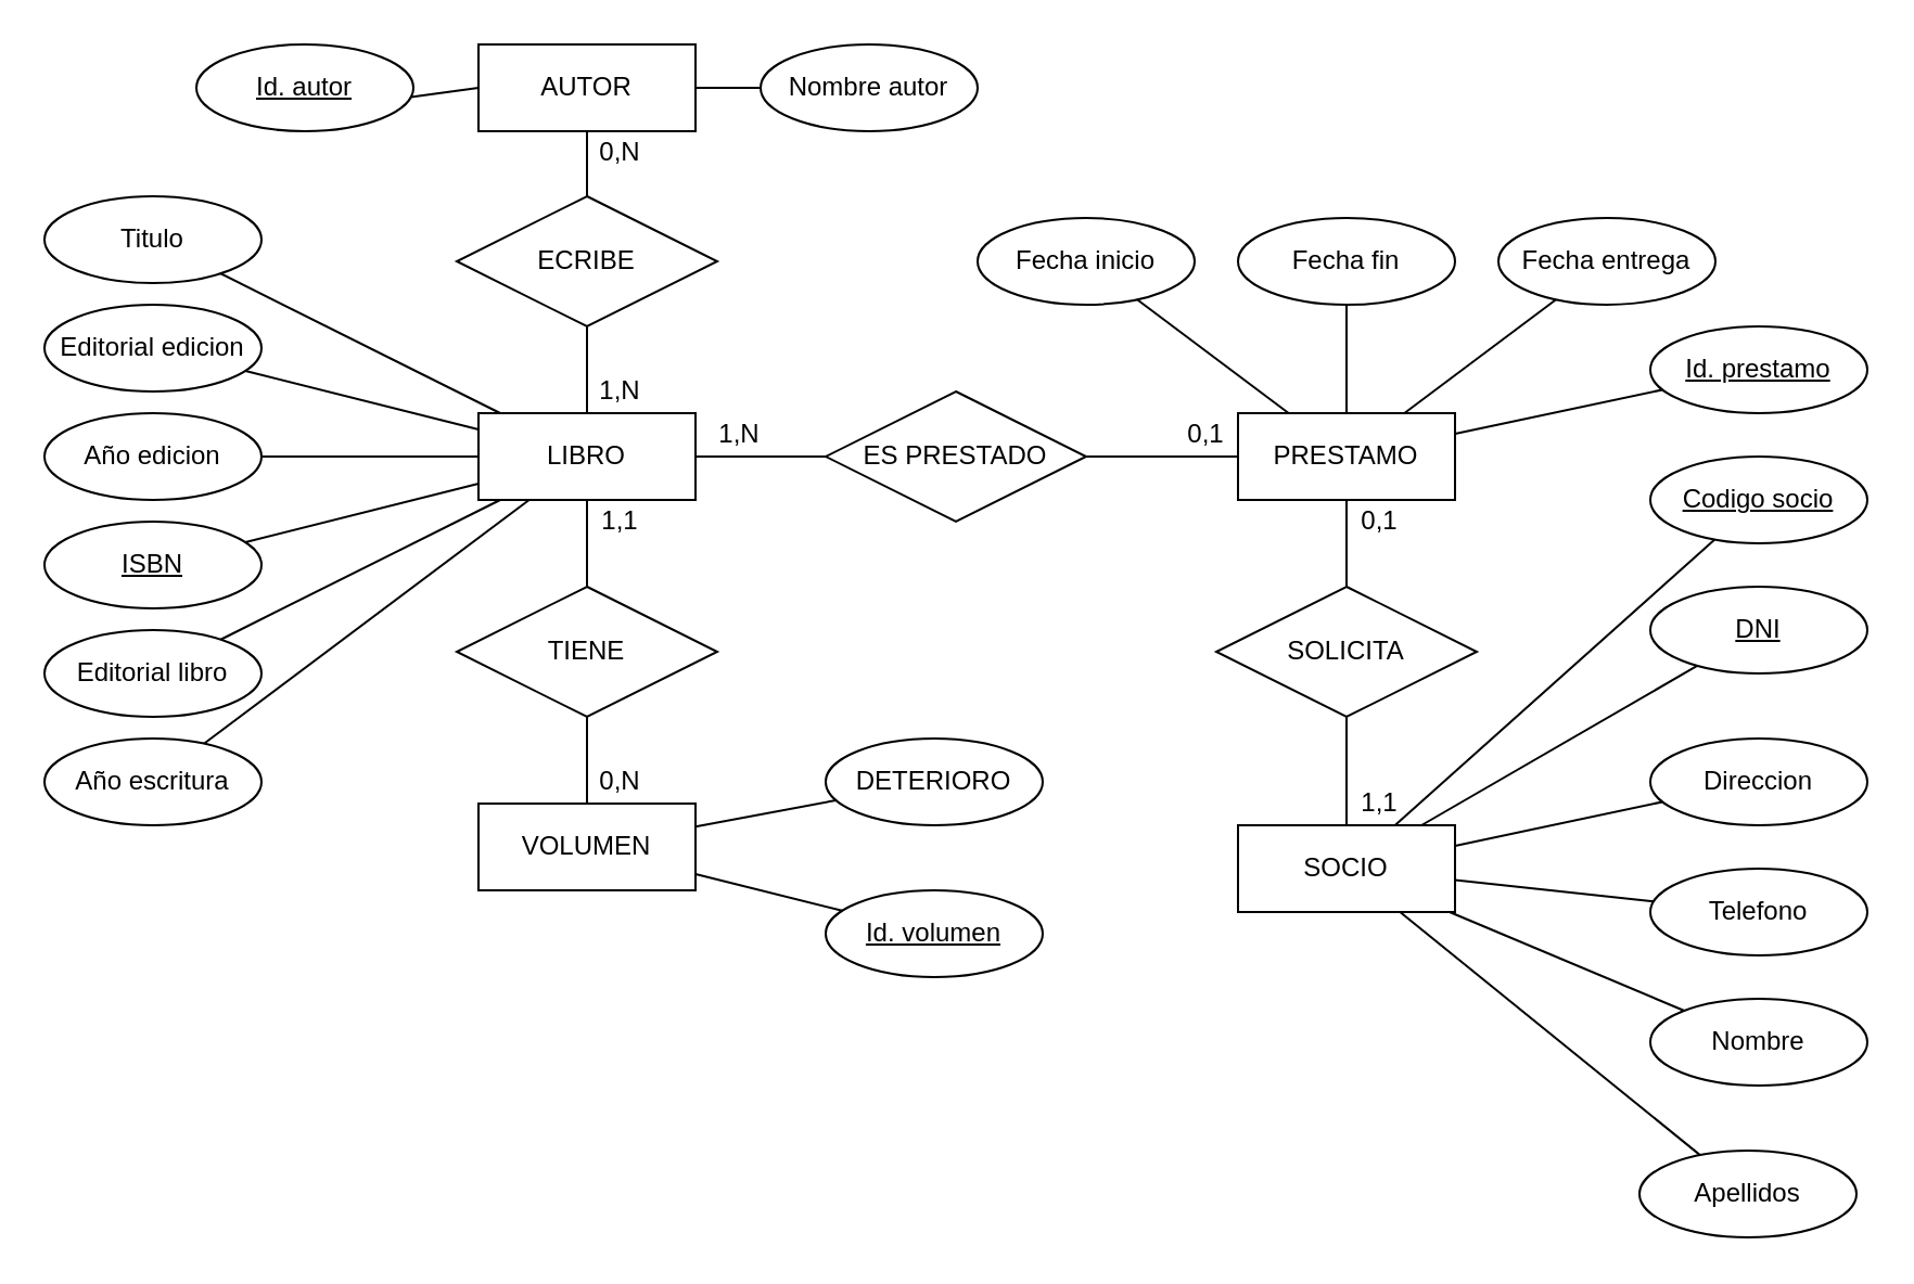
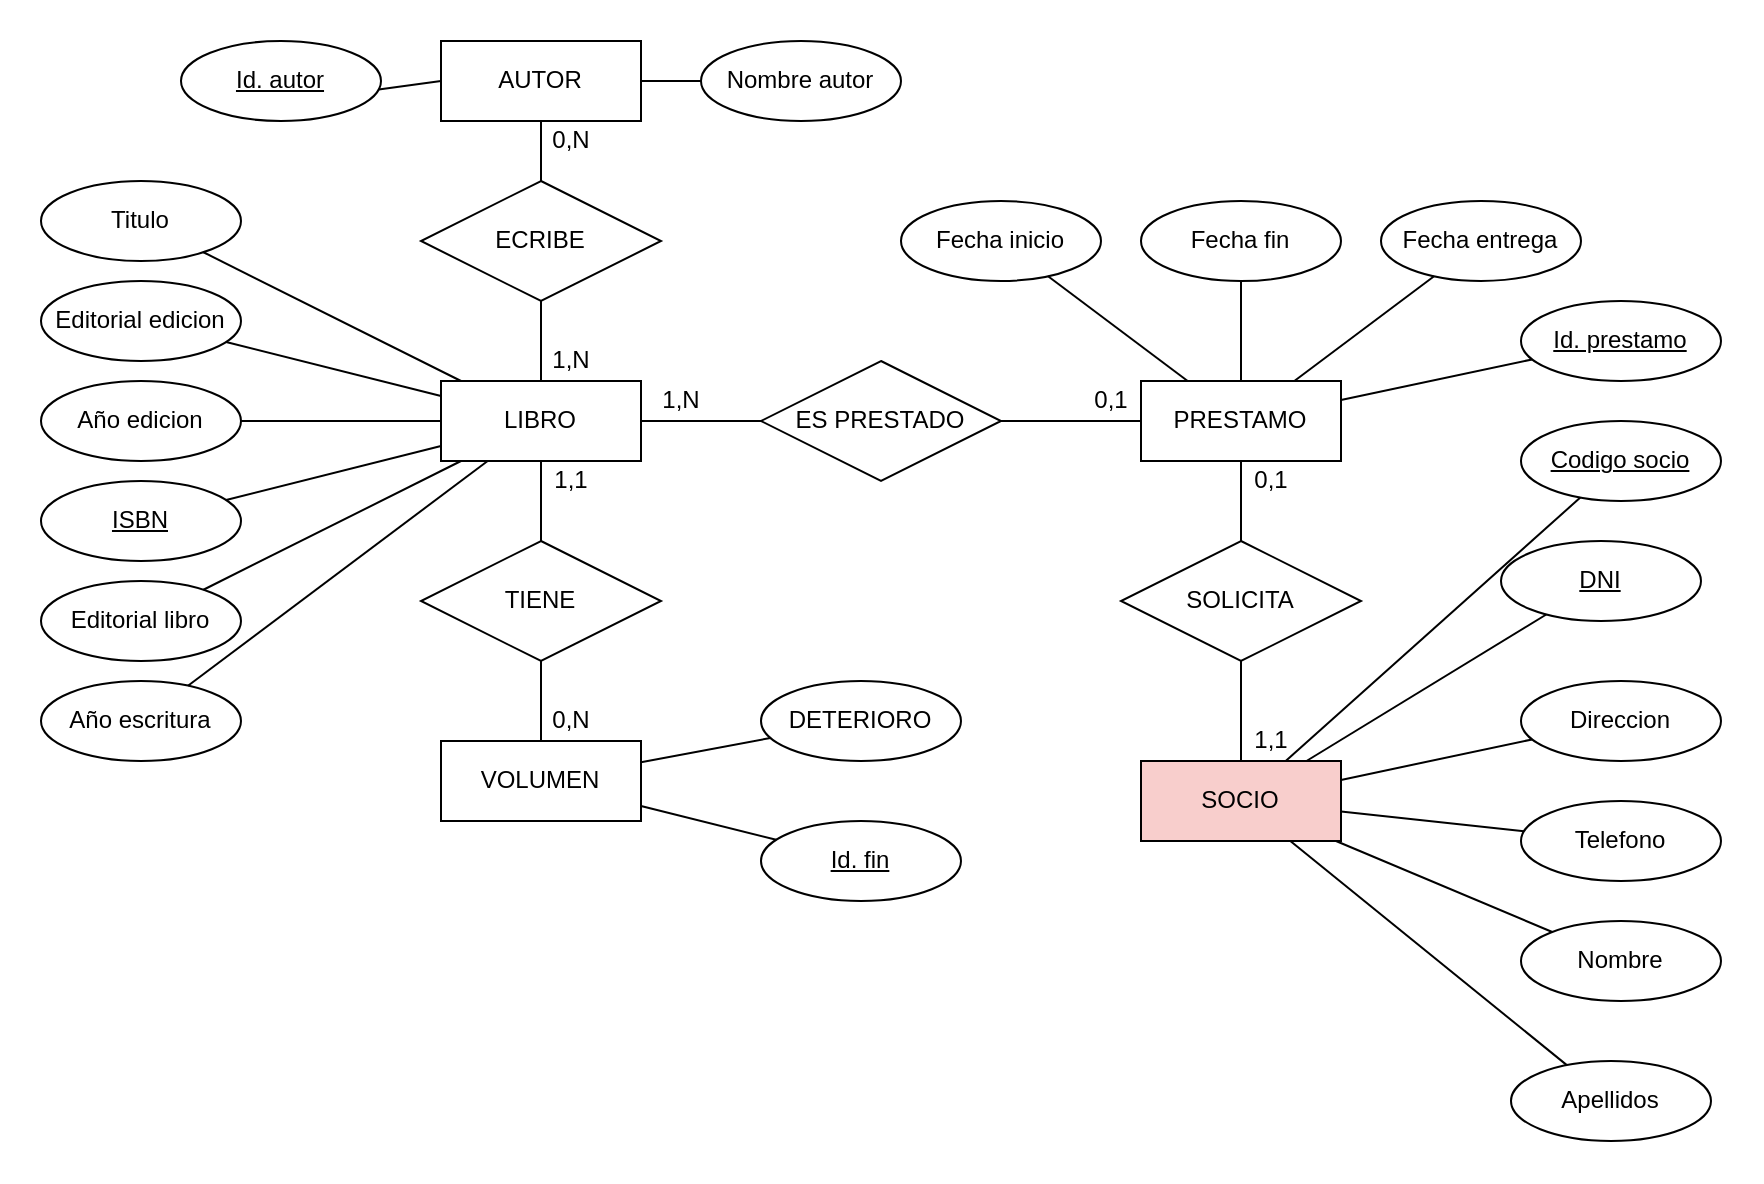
  <mxCell id="0" />
  <mxCell id="1" parent="0" />
- <mxCell id="2" value="SOCIO" style="whiteSpace=wrap;html=1;align=center;" parent="1" vertex="1"><mxGeometry x="570" y="380" width="100" height="40" as="geometry" /></mxCell>
+ <mxCell id="2" value="SOCIO" style="whiteSpace=wrap;html=1;align=center;fillColor=#f8cecc;" parent="1" vertex="1"><mxGeometry x="570" y="380" width="100" height="40" as="geometry" /></mxCell>
  <mxCell id="3" value="VOLUMEN" style="whiteSpace=wrap;html=1;align=center;" parent="1" vertex="1"><mxGeometry x="220" y="370" width="100" height="40" as="geometry" /></mxCell>
  <mxCell id="4" value="LIBRO" style="whiteSpace=wrap;html=1;align=center;" parent="1" vertex="1"><mxGeometry x="220" width="100" height="40" as="geometry" y="190" /></mxCell>
  <mxCell id="5" value="Direccion" style="ellipse;whiteSpace=wrap;html=1;align=center;" parent="1" vertex="1"><mxGeometry x="760" y="340" width="100" height="40" as="geometry" /></mxCell>
- <mxCell id="6" value="&lt;u&gt;DNI&lt;/u&gt;" style="ellipse;whiteSpace=wrap;html=1;align=center;" parent="1" vertex="1"><mxGeometry x="760" y="270" width="100" height="40" as="geometry" /></mxCell>
+ <mxCell id="6" value="&lt;u&gt;DNI&lt;/u&gt;" style="ellipse;whiteSpace=wrap;html=1;align=center;" parent="1" vertex="1"><mxGeometry x="750" y="270" width="100" height="40" as="geometry" /></mxCell>
  <mxCell id="7" value="&lt;u&gt;Codigo socio&lt;/u&gt;" style="ellipse;whiteSpace=wrap;html=1;align=center;" parent="1" vertex="1"><mxGeometry x="760" y="210" width="100" height="40" as="geometry" /></mxCell>
  <mxCell id="8" value="Telefono" style="ellipse;whiteSpace=wrap;html=1;align=center;" parent="1" vertex="1"><mxGeometry x="760" y="400" width="100" height="40" as="geometry" /></mxCell>
  <mxCell id="9" value="Nombre" style="ellipse;whiteSpace=wrap;html=1;align=center;" parent="1" vertex="1"><mxGeometry x="760" y="460" width="100" height="40" as="geometry" /></mxCell>
  <mxCell id="10" value="Apellidos" style="ellipse;whiteSpace=wrap;html=1;align=center;" parent="1" vertex="1"><mxGeometry x="755" y="530" width="100" height="40" as="geometry" /></mxCell>
  <mxCell id="11" value="Año escritura" style="ellipse;whiteSpace=wrap;html=1;align=center;" parent="1" vertex="1"><mxGeometry x="20" y="340" width="100" height="40" as="geometry" /></mxCell>
  <mxCell id="12" value="Año edicion" style="ellipse;whiteSpace=wrap;html=1;align=center;" parent="1" vertex="1"><mxGeometry x="20" width="100" height="40" as="geometry" y="190" /></mxCell>
  <mxCell id="13" value="&lt;u&gt;ISBN&lt;/u&gt;" style="ellipse;whiteSpace=wrap;html=1;align=center;" parent="1" vertex="1"><mxGeometry x="20" y="240" width="100" height="40" as="geometry" /></mxCell>
  <mxCell id="14" value="Editorial edicion" style="ellipse;whiteSpace=wrap;html=1;align=center;" parent="1" vertex="1"><mxGeometry x="20" y="140" width="100" height="40" as="geometry" /></mxCell>
  <mxCell id="15" value="Titulo" style="ellipse;whiteSpace=wrap;html=1;align=center;" parent="1" vertex="1"><mxGeometry x="20" y="90" width="100" height="40" as="geometry" /></mxCell>
  <mxCell id="16" value="Editorial libro" style="ellipse;whiteSpace=wrap;html=1;align=center;" parent="1" vertex="1"><mxGeometry x="20" y="290" width="100" height="40" as="geometry" /></mxCell>
  <mxCell id="17" value="ES PRESTADO" style="shape=rhombus;perimeter=rhombusPerimeter;whiteSpace=wrap;html=1;align=center;" parent="1" vertex="1"><mxGeometry x="380" y="180" width="120" height="60" as="geometry" /></mxCell>
  <mxCell id="18" value="TIENE" style="shape=rhombus;perimeter=rhombusPerimeter;whiteSpace=wrap;html=1;align=center;" parent="1" vertex="1"><mxGeometry x="210" y="270" width="120" height="60" as="geometry" /></mxCell>
  <mxCell id="19" value="DETERIORO" style="ellipse;whiteSpace=wrap;html=1;align=center;" parent="1" vertex="1"><mxGeometry x="380" y="340" width="100" height="40" as="geometry" /></mxCell>
  <mxCell id="20" value="PRESTAMO" style="whiteSpace=wrap;html=1;align=center;" parent="1" vertex="1"><mxGeometry x="570" width="100" height="40" as="geometry" y="190" /></mxCell>
  <mxCell id="21" value="Fecha inicio" style="ellipse;whiteSpace=wrap;html=1;align=center;" parent="1" vertex="1"><mxGeometry x="450" y="100" width="100" height="40" as="geometry" /></mxCell>
  <mxCell id="22" value="Fecha fin" style="ellipse;whiteSpace=wrap;html=1;align=center;" parent="1" vertex="1"><mxGeometry x="570" y="100" width="100" height="40" as="geometry" /></mxCell>
  <mxCell id="23" value="Fecha entrega" style="ellipse;whiteSpace=wrap;html=1;align=center;" parent="1" vertex="1"><mxGeometry x="690" y="100" width="100" height="40" as="geometry" /></mxCell>
  <mxCell id="24" value="" style="endArrow=none;html=1;rounded=0;" parent="1" source="17" target="4" edge="1"><mxGeometry relative="1" as="geometry"><mxPoint x="360" y="60" as="sourcePoint" /><mxPoint x="420" y="60" as="targetPoint" /></mxGeometry></mxCell>
  <mxCell id="25" value="" style="endArrow=none;html=1;rounded=0;" parent="1" source="17" target="20" edge="1"><mxGeometry relative="1" as="geometry"><mxPoint x="480.004" y="229.412" as="sourcePoint" /><mxPoint x="471.18" y="230" as="targetPoint" /></mxGeometry></mxCell>
  <mxCell id="26" value="" style="endArrow=none;html=1;rounded=0;" parent="1" source="4" target="18" edge="1"><mxGeometry relative="1" as="geometry"><mxPoint x="380" y="80" as="sourcePoint" /><mxPoint x="440" y="80" as="targetPoint" /></mxGeometry></mxCell>
  <mxCell id="27" value="" style="endArrow=none;html=1;rounded=0;" parent="1" source="3" target="18" edge="1"><mxGeometry relative="1" as="geometry"><mxPoint x="390" y="90" as="sourcePoint" /><mxPoint x="450" y="90" as="targetPoint" /></mxGeometry></mxCell>
  <mxCell id="28" value="" style="endArrow=none;html=1;rounded=0;" parent="1" source="11" target="4" edge="1"><mxGeometry relative="1" as="geometry"><mxPoint x="400" y="100" as="sourcePoint" /><mxPoint x="460" y="100" as="targetPoint" /></mxGeometry></mxCell>
  <mxCell id="29" value="" style="endArrow=none;html=1;rounded=0;" parent="1" source="15" target="4" edge="1"><mxGeometry relative="1" as="geometry"><mxPoint x="410" y="110" as="sourcePoint" /><mxPoint x="470" y="110" as="targetPoint" /></mxGeometry></mxCell>
  <mxCell id="30" value="" style="endArrow=none;html=1;rounded=0;" parent="1" source="14" target="4" edge="1"><mxGeometry relative="1" as="geometry"><mxPoint x="420" y="120" as="sourcePoint" /><mxPoint x="480" y="120" as="targetPoint" /></mxGeometry></mxCell>
  <mxCell id="31" value="" style="endArrow=none;html=1;rounded=0;" parent="1" source="12" target="4" edge="1"><mxGeometry relative="1" as="geometry"><mxPoint x="440" y="140" as="sourcePoint" /><mxPoint x="500" y="140" as="targetPoint" /></mxGeometry></mxCell>
  <mxCell id="32" value="" style="endArrow=none;html=1;rounded=0;" parent="1" source="13" target="4" edge="1"><mxGeometry relative="1" as="geometry"><mxPoint x="450" y="150" as="sourcePoint" /><mxPoint x="510" y="150" as="targetPoint" /></mxGeometry></mxCell>
  <mxCell id="33" value="" style="endArrow=none;html=1;rounded=0;" parent="1" source="16" target="4" edge="1"><mxGeometry relative="1" as="geometry"><mxPoint x="460" y="160" as="sourcePoint" /><mxPoint x="520" y="160" as="targetPoint" /></mxGeometry></mxCell>
  <mxCell id="34" value="" style="endArrow=none;html=1;rounded=0;" parent="1" source="3" target="19" edge="1"><mxGeometry relative="1" as="geometry"><mxPoint x="470" y="170" as="sourcePoint" /><mxPoint x="530" y="170" as="targetPoint" /></mxGeometry></mxCell>
  <mxCell id="35" value="" style="endArrow=none;html=1;rounded=0;" parent="1" source="7" target="2" edge="1"><mxGeometry relative="1" as="geometry"><mxPoint x="480" y="370" as="sourcePoint" /><mxPoint x="540" y="370" as="targetPoint" /></mxGeometry></mxCell>
  <mxCell id="36" value="" style="endArrow=none;html=1;rounded=0;" parent="1" source="6" target="2" edge="1"><mxGeometry relative="1" as="geometry"><mxPoint x="490" y="380" as="sourcePoint" /><mxPoint x="550" y="380" as="targetPoint" /></mxGeometry></mxCell>
  <mxCell id="37" value="" style="endArrow=none;html=1;rounded=0;" parent="1" source="5" target="2" edge="1"><mxGeometry relative="1" as="geometry"><mxPoint x="500" y="390" as="sourcePoint" /><mxPoint x="560" y="390" as="targetPoint" /></mxGeometry></mxCell>
  <mxCell id="38" value="" style="endArrow=none;html=1;rounded=0;" parent="1" source="8" target="2" edge="1"><mxGeometry relative="1" as="geometry"><mxPoint x="510" y="400" as="sourcePoint" /><mxPoint x="570" y="400" as="targetPoint" /></mxGeometry></mxCell>
  <mxCell id="39" value="" style="endArrow=none;html=1;rounded=0;" parent="1" source="9" target="2" edge="1"><mxGeometry relative="1" as="geometry"><mxPoint x="520" y="410" as="sourcePoint" /><mxPoint x="580" y="410" as="targetPoint" /></mxGeometry></mxCell>
  <mxCell id="40" value="" style="endArrow=none;html=1;rounded=0;" parent="1" source="10" target="2" edge="1"><mxGeometry relative="1" as="geometry"><mxPoint x="530" y="420" as="sourcePoint" /><mxPoint x="590" y="420" as="targetPoint" /></mxGeometry></mxCell>
  <mxCell id="41" value="" style="endArrow=none;html=1;rounded=0;" parent="1" source="20" target="21" edge="1"><mxGeometry relative="1" as="geometry"><mxPoint x="540" y="430" as="sourcePoint" /><mxPoint x="600" y="430" as="targetPoint" /></mxGeometry></mxCell>
  <mxCell id="42" value="" style="endArrow=none;html=1;rounded=0;" parent="1" source="22" target="20" edge="1"><mxGeometry relative="1" as="geometry"><mxPoint x="550" y="440" as="sourcePoint" /><mxPoint x="610" y="440" as="targetPoint" /></mxGeometry></mxCell>
  <mxCell id="43" value="" style="endArrow=none;html=1;rounded=0;" parent="1" source="23" target="20" edge="1"><mxGeometry relative="1" as="geometry"><mxPoint x="560" y="450" as="sourcePoint" /><mxPoint x="620" y="450" as="targetPoint" /></mxGeometry></mxCell>
  <mxCell id="44" value="1,1" style="text;html=1;align=center;verticalAlign=middle;resizable=0;points=[];autosize=1;strokeColor=none;fillColor=none;" parent="1" vertex="1"><mxGeometry x="270" y="230" width="30" height="20" as="geometry" /></mxCell>
  <mxCell id="45" value="0,N" style="text;html=1;align=center;verticalAlign=middle;resizable=0;points=[];autosize=1;strokeColor=none;fillColor=none;" parent="1" vertex="1"><mxGeometry x="270" y="350" width="30" height="20" as="geometry" /></mxCell>
  <mxCell id="46" value="0,1" style="text;html=1;align=center;verticalAlign=middle;resizable=0;points=[];autosize=1;strokeColor=none;fillColor=none;" parent="1" vertex="1"><mxGeometry x="540" width="30" height="20" as="geometry" y="190" /></mxCell>
  <mxCell id="47" value="&lt;u&gt;Id. prestamo&lt;/u&gt;" style="ellipse;whiteSpace=wrap;html=1;align=center;" parent="1" vertex="1"><mxGeometry x="760" y="150" width="100" height="40" as="geometry" /></mxCell>
  <mxCell id="48" value="" style="endArrow=none;html=1;rounded=0;" parent="1" source="47" target="20" edge="1"><mxGeometry relative="1" as="geometry"><mxPoint x="580" y="470" as="sourcePoint" /><mxPoint x="640" y="470" as="targetPoint" /></mxGeometry></mxCell>
- <mxCell id="49" value="&lt;u&gt;Id. volumen&lt;/u&gt;" style="ellipse;whiteSpace=wrap;html=1;align=center;" parent="1" vertex="1"><mxGeometry x="380" y="410" width="100" height="40" as="geometry" /></mxCell>
+ <mxCell id="49" value="&lt;u&gt;Id. fin&lt;/u&gt;" style="ellipse;whiteSpace=wrap;html=1;align=center;" parent="1" vertex="1"><mxGeometry x="380" y="410" width="100" height="40" as="geometry" /></mxCell>
  <mxCell id="50" value="" style="endArrow=none;html=1;rounded=0;" parent="1" source="3" target="49" edge="1"><mxGeometry relative="1" as="geometry"><mxPoint x="330" y="381.25" as="sourcePoint" /><mxPoint x="403.523" y="353.679" as="targetPoint" /></mxGeometry></mxCell>
  <mxCell id="51" value="SOLICITA" style="shape=rhombus;perimeter=rhombusPerimeter;whiteSpace=wrap;html=1;align=center;" parent="1" vertex="1"><mxGeometry x="560" y="270" width="120" height="60" as="geometry" /></mxCell>
  <mxCell id="52" value="" style="endArrow=none;html=1;rounded=0;" parent="1" source="51" target="20" edge="1"><mxGeometry relative="1" as="geometry"><mxPoint x="480" y="295" as="sourcePoint" /><mxPoint x="590" y="240" as="targetPoint" /></mxGeometry></mxCell>
  <mxCell id="53" value="" style="endArrow=none;html=1;rounded=0;" parent="1" source="2" target="51" edge="1"><mxGeometry relative="1" as="geometry"><mxPoint x="490" y="305" as="sourcePoint" /><mxPoint x="600" y="250" as="targetPoint" /></mxGeometry></mxCell>
  <mxCell id="54" value="1,N" style="text;html=1;align=center;verticalAlign=middle;resizable=0;points=[];autosize=1;strokeColor=none;fillColor=none;" parent="1" vertex="1"><mxGeometry x="325" width="30" height="20" as="geometry" y="190" /></mxCell>
  <mxCell id="55" value="0,1" style="text;html=1;align=center;verticalAlign=middle;resizable=0;points=[];autosize=1;strokeColor=none;fillColor=none;" parent="1" vertex="1"><mxGeometry x="620" y="230" width="30" height="20" as="geometry" /></mxCell>
  <mxCell id="56" value="1,1" style="text;html=1;align=center;verticalAlign=middle;resizable=0;points=[];autosize=1;strokeColor=none;fillColor=none;" parent="1" vertex="1"><mxGeometry x="620" y="360" width="30" height="20" as="geometry" /></mxCell>
  <mxCell id="57" value="Nombre autor" style="ellipse;whiteSpace=wrap;html=1;align=center;" vertex="1" parent="1"><mxGeometry x="350" y="20" width="100" height="40" as="geometry" /></mxCell>
  <mxCell id="58" value="AUTOR" style="whiteSpace=wrap;html=1;align=center;" vertex="1" parent="1"><mxGeometry x="220" y="20" width="100" height="40" as="geometry" /></mxCell>
  <mxCell id="59" value="ECRIBE" style="shape=rhombus;perimeter=rhombusPerimeter;whiteSpace=wrap;html=1;align=center;" vertex="1" parent="1"><mxGeometry x="210" y="90" width="120" height="60" as="geometry" /></mxCell>
  <mxCell id="60" style="edgeStyle=orthogonalEdgeStyle;rounded=0;orthogonalLoop=1;jettySize=auto;html=1;exitX=0.5;exitY=1;exitDx=0;exitDy=0;" edge="1" parent="1" source="58" target="58"><mxGeometry relative="1" as="geometry" /></mxCell>
  <mxCell id="61" value="&lt;u&gt;Id. autor&lt;/u&gt;" style="ellipse;whiteSpace=wrap;html=1;align=center;" vertex="1" parent="1"><mxGeometry x="90" y="20" width="100" height="40" as="geometry" /></mxCell>
  <mxCell id="62" value="" style="endArrow=none;html=1;rounded=0;" edge="1" parent="1" source="59" target="4"><mxGeometry relative="1" as="geometry"><mxPoint x="111.235" y="135.617" as="sourcePoint" /><mxPoint x="240" y="200" as="targetPoint" /></mxGeometry></mxCell>
  <mxCell id="63" value="" style="endArrow=none;html=1;rounded=0;" edge="1" parent="1" source="59" target="58"><mxGeometry relative="1" as="geometry"><mxPoint x="121.235" y="145.617" as="sourcePoint" /><mxPoint x="250" y="210" as="targetPoint" /></mxGeometry></mxCell>
  <mxCell id="64" value="" style="endArrow=none;html=1;rounded=0;" edge="1" parent="1" source="58" target="57"><mxGeometry relative="1" as="geometry"><mxPoint x="131.235" y="155.617" as="sourcePoint" /><mxPoint x="260" y="220" as="targetPoint" /></mxGeometry></mxCell>
  <mxCell id="65" value="" style="endArrow=none;html=1;rounded=0;" edge="1" parent="1" source="61" target="58"><mxGeometry relative="1" as="geometry"><mxPoint x="141.235" y="165.617" as="sourcePoint" /><mxPoint x="270" y="230" as="targetPoint" /></mxGeometry></mxCell>
  <mxCell id="66" value="0,N" style="text;html=1;align=center;verticalAlign=middle;resizable=0;points=[];autosize=1;strokeColor=none;fillColor=none;" vertex="1" parent="1"><mxGeometry x="270" y="60" width="30" height="20" as="geometry" /></mxCell>
  <mxCell id="67" value="1,N" style="text;html=1;align=center;verticalAlign=middle;resizable=0;points=[];autosize=1;strokeColor=none;fillColor=none;" vertex="1" parent="1"><mxGeometry x="270" y="170" width="30" height="20" as="geometry" /></mxCell>
